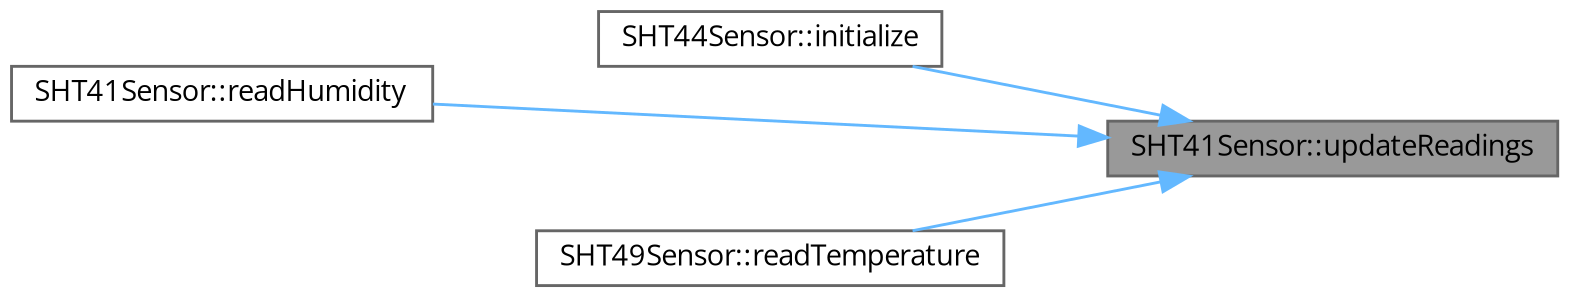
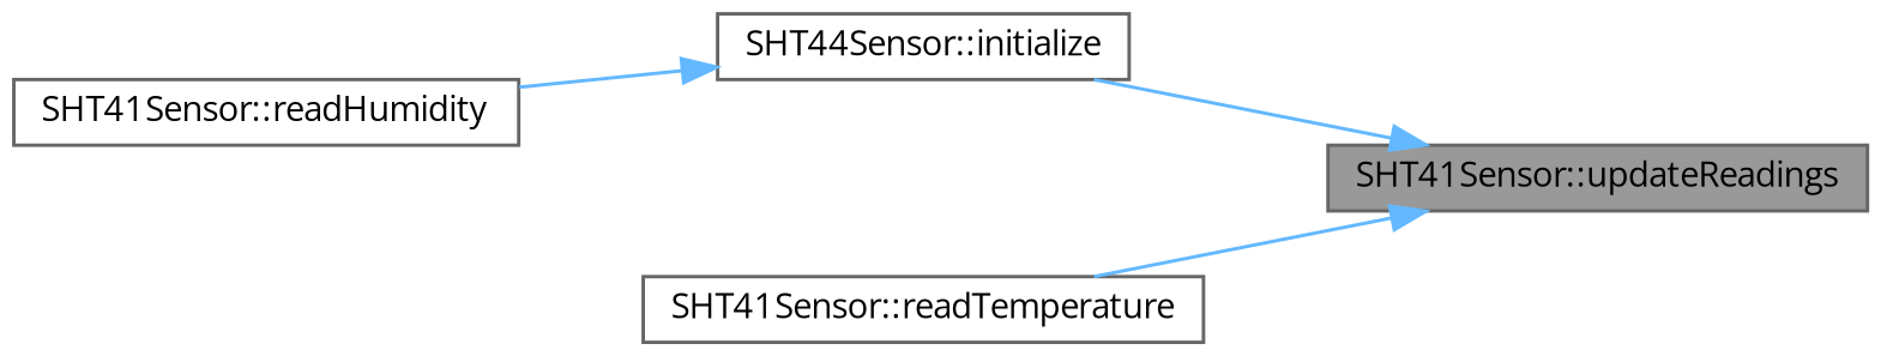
  digraph {
    fontname="Open Sans"
    rankdir=RL
    node [color=grey40 fillcolor=white fontname="Open Sans" fontsize=10 shape=box style=filled]
    edge [color=steelblue1 dir=back fontname="Open Sans" fontsize=10 labelfontname=Helvetica labelfontsize=10 style=solid]
    n1 [color=gray40 fillcolor=grey60 fontcolor=black height=0.2 label="SHT41Sensor::updateReadings" width=0.4]
    n2 [height=0.2 label="SHT44Sensor::initialize" width=0.4]
    n3 [height=0.2 label="SHT41Sensor::readHumidity" width=0.4]
-   n4 [height=0.2 label="SHT49Sensor::readTemperature" width=0.4]
+   n4 [height=0.2 label="SHT41Sensor::readTemperature" width=0.4]
    n1 -> n2
-   n1 -> n3
+   n2 -> n3
    n1 -> n4
  }
